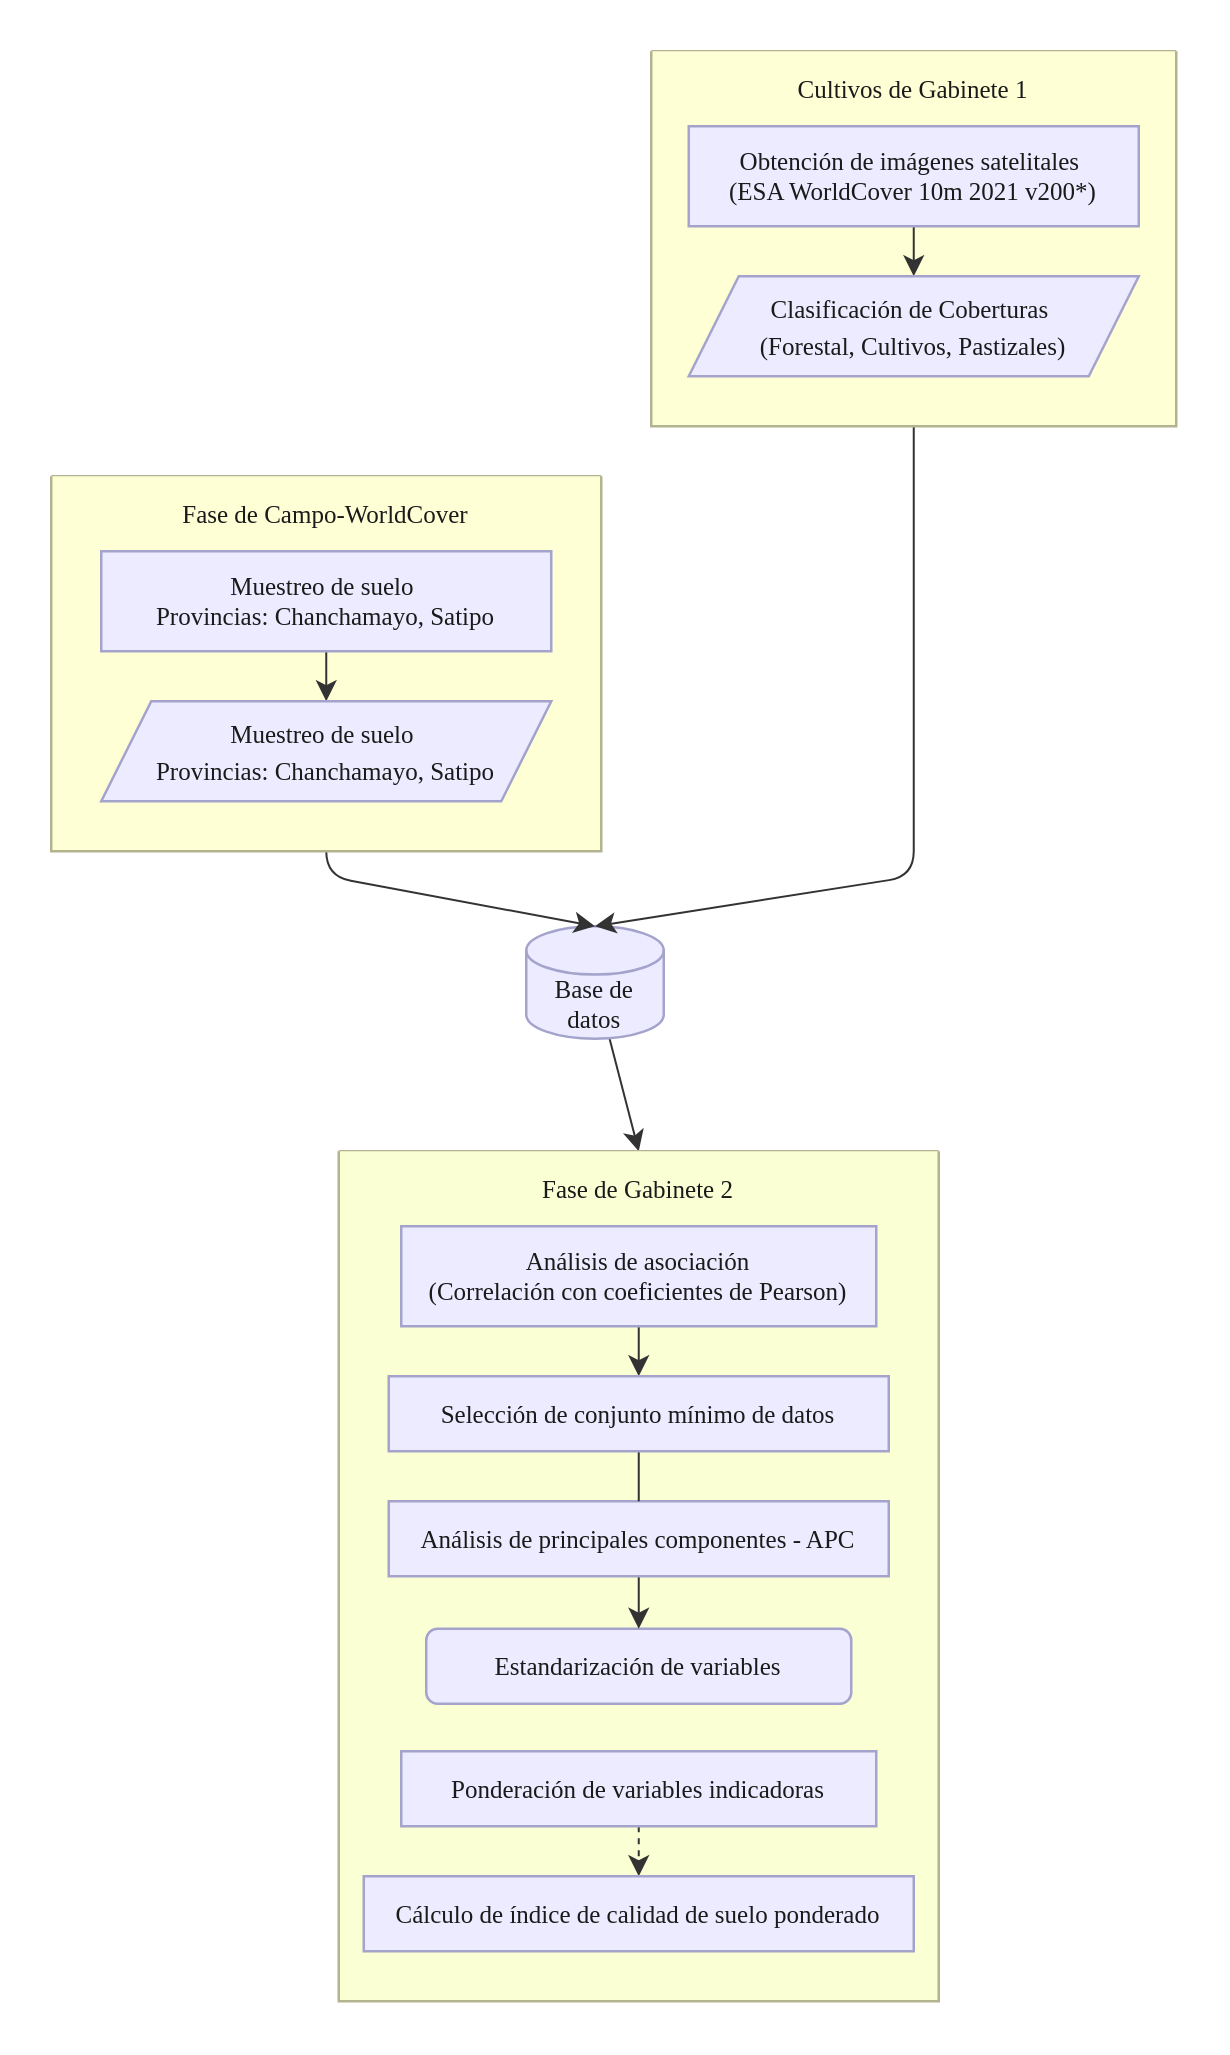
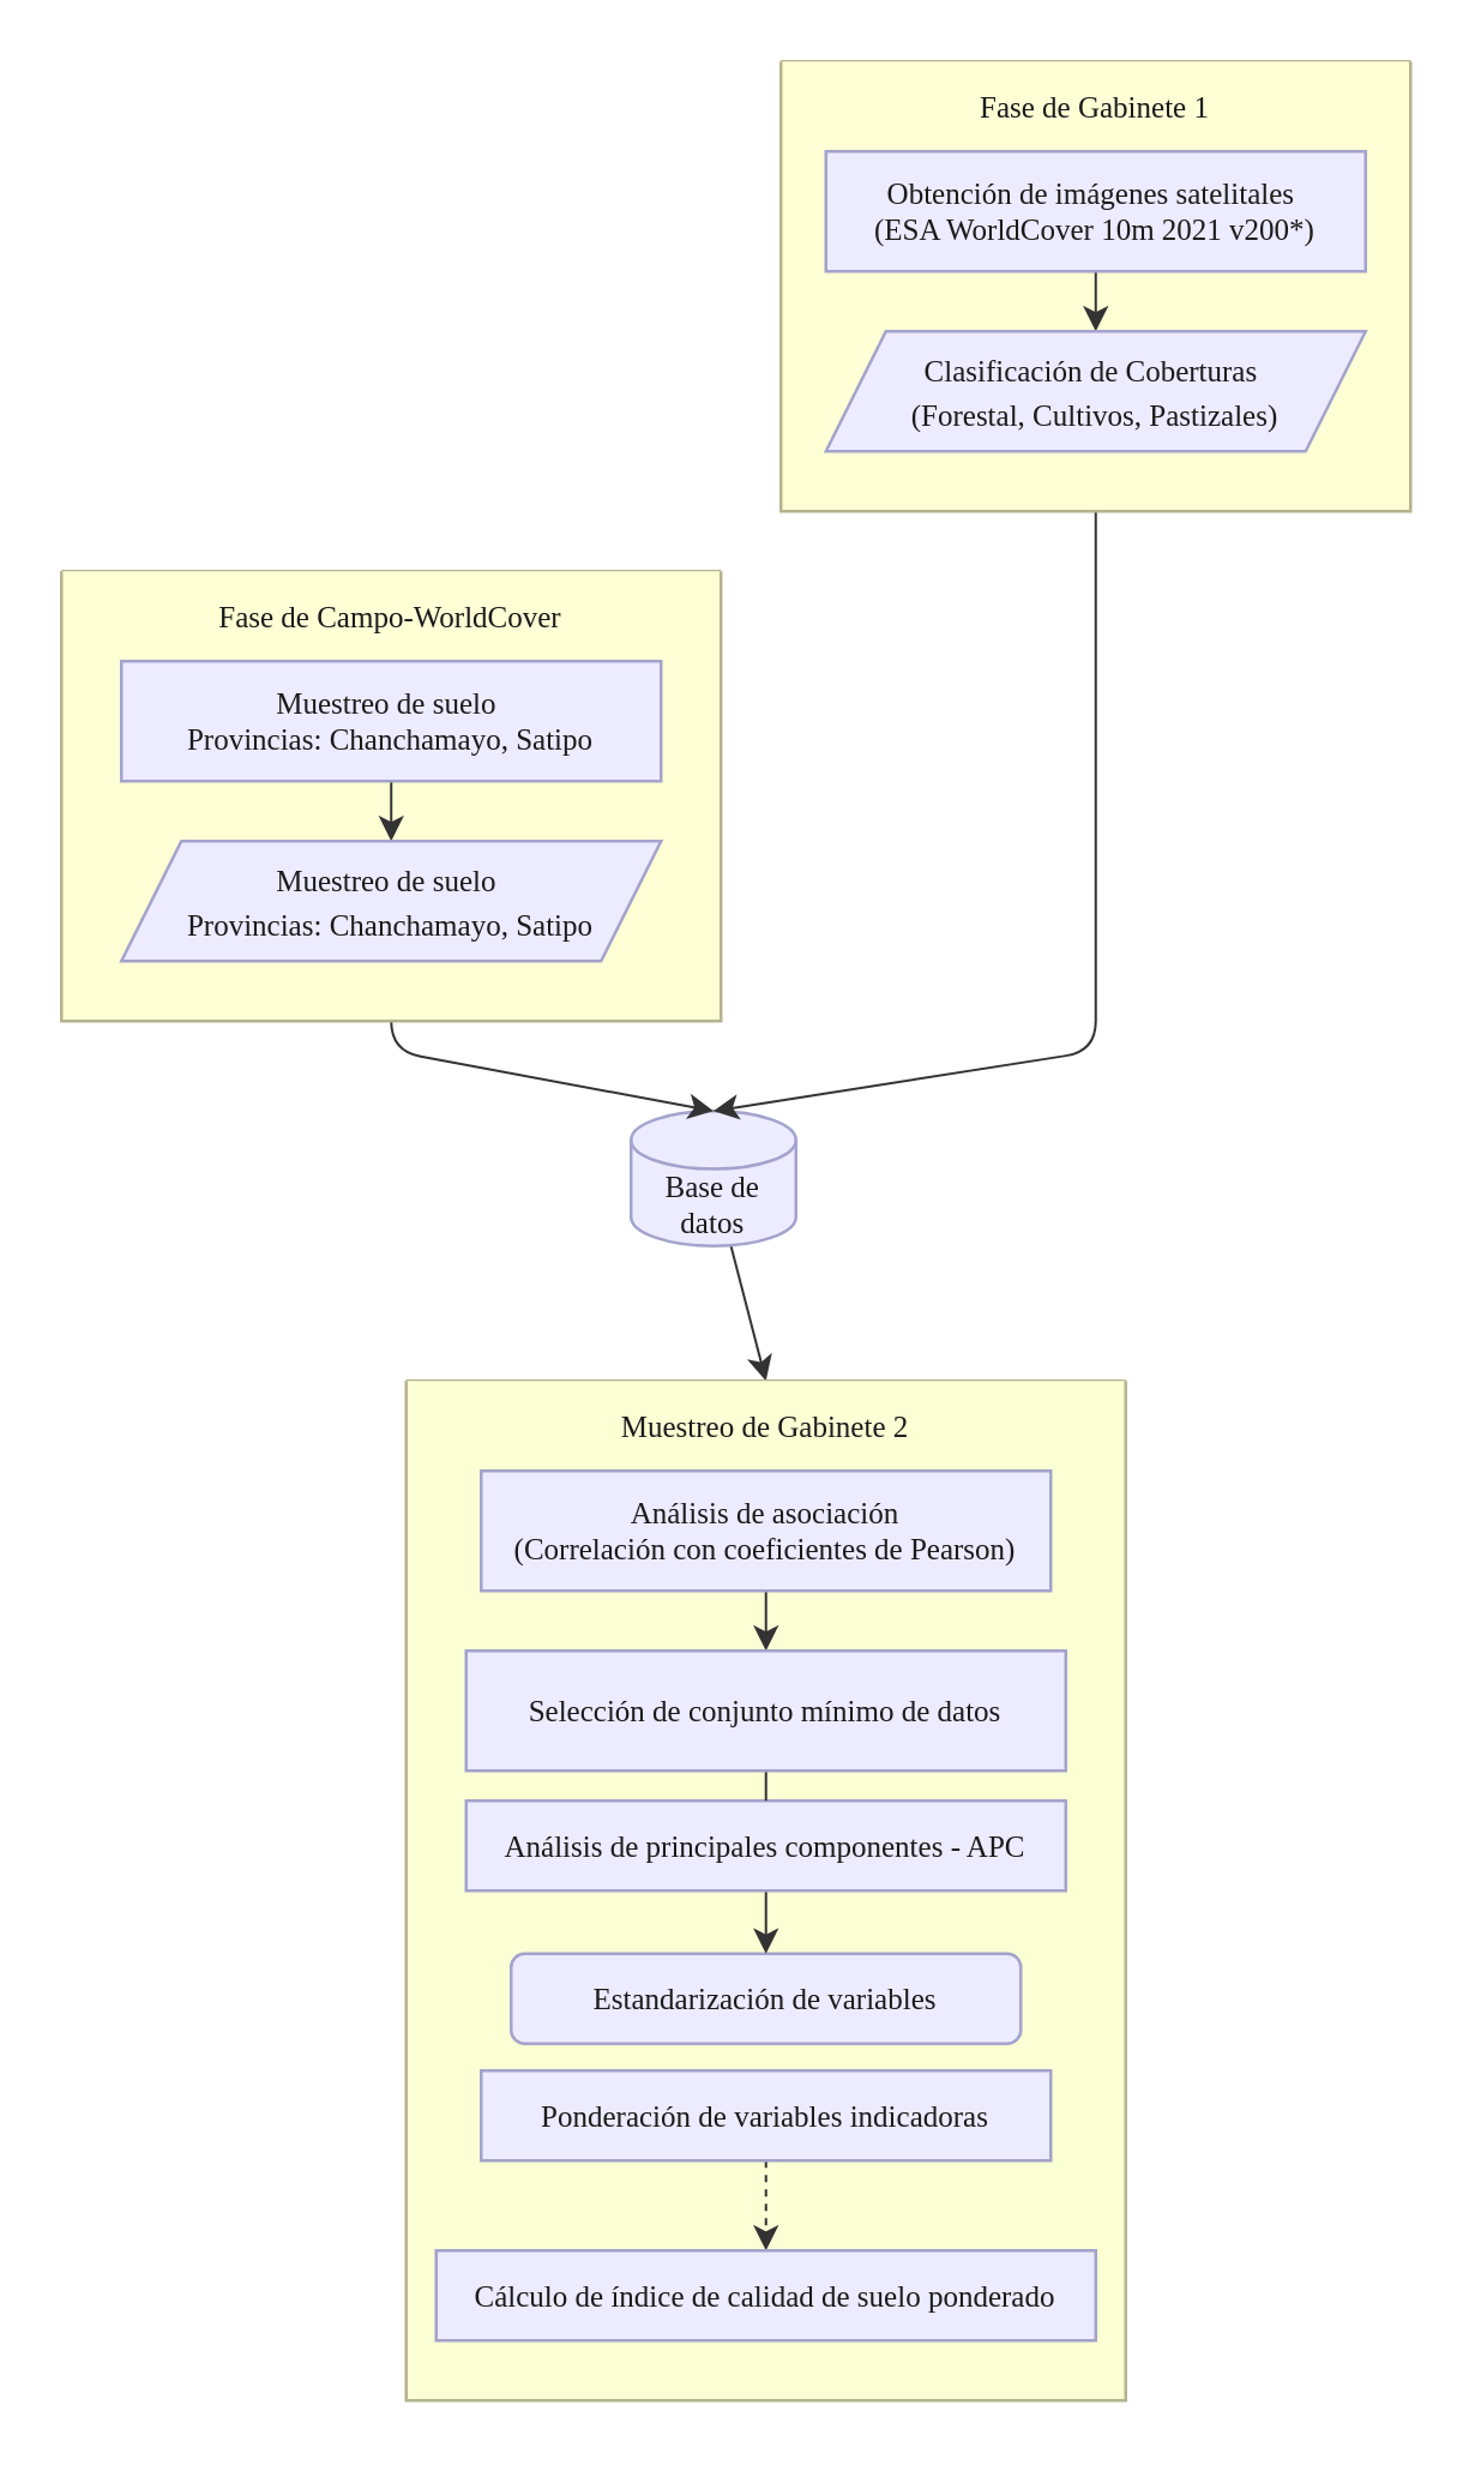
  <mxCell id="0" />
  <mxCell id="1" parent="0" />
  <mxCell id="2" style="edgeStyle=none;html=1;entryX=0.5;entryY=0;entryDx=0;entryDy=0;fontFamily=Tahoma;fontSize=10;strokeColor=#333333;strokeWidth=0.8;" edge="1" parent="1" source="3" target="16"><mxGeometry relative="1" as="geometry" /></mxCell>
  <mxCell id="3" value="&lt;font color=&quot;#1a1a1a&quot;&gt;Base de datos&lt;/font&gt;" style="shape=cylinder3;whiteSpace=wrap;html=1;boundedLbl=1;backgroundOutline=1;size=9.667;fontFamily=Tahoma;fontSize=10;fillColor=#EDEBFF;strokeColor=#A3A3CC;" vertex="1" parent="1"><mxGeometry x="210" y="370" width="55" height="45" as="geometry" /></mxCell>
  <mxCell id="4" style="edgeStyle=none;html=1;exitX=0.5;exitY=1;exitDx=0;exitDy=0;entryX=0.5;entryY=0;entryDx=0;entryDy=0;entryPerimeter=0;fontFamily=Tahoma;fontSize=10;strokeColor=#333333;strokeWidth=0.8;" edge="1" parent="1" source="8" target="3"><mxGeometry relative="1" as="geometry"><Array as="points"><mxPoint x="365" y="350" /></Array></mxGeometry></mxCell>
  <mxCell id="5" value="" style="swimlane;startSize=0;fontFamily=Tahoma;fontSize=10;strokeColor=#B3B38F;fillStyle=solid;fillColor=#FBFFD4;gradientColor=none;swimlaneFillColor=#FFFFD6;" vertex="1" parent="1"><mxGeometry x="260" y="20" width="210" height="150" as="geometry"><mxRectangle x="250" y="10" width="50" height="40" as="alternateBounds" /></mxGeometry></mxCell>
  <mxCell id="6" style="edgeStyle=none;html=1;entryX=0.5;entryY=0;entryDx=0;entryDy=0;fontFamily=Tahoma;fontSize=10;strokeColor=#333333;strokeWidth=0.8;" edge="1" parent="5" source="7" target="8"><mxGeometry relative="1" as="geometry" /></mxCell>
  <mxCell id="7" value="&lt;font color=&quot;#1a1a1a&quot;&gt;Obtención de imágenes satelitales&amp;nbsp;&lt;br&gt;(ESA WorldCover 10m 2021 v200*)&lt;/font&gt;" style="rounded=0;whiteSpace=wrap;html=1;fontFamily=Tahoma;fontSize=10;fillColor=#EDEBFF;strokeColor=#A3A3CC;" vertex="1" parent="5"><mxGeometry x="15" y="30" width="180" height="40" as="geometry" /></mxCell>
  <mxCell id="8" value="&lt;font face=&quot;Tahoma&quot; style=&quot;font-size: 10px;&quot;&gt;&lt;font color=&quot;#1a1a1a&quot;&gt;Clasificación de Coberturas&amp;nbsp;&lt;br&gt;(Forestal, Cultivos, Pastizales)&lt;/font&gt;&lt;br&gt;&lt;/font&gt;" style="shape=parallelogram;perimeter=parallelogramPerimeter;whiteSpace=wrap;html=1;fixedSize=1;fontColor=#EDEBFF;strokeColor=#A3A3CC;fillColor=#EDEBFF;" vertex="1" parent="5"><mxGeometry x="15" y="90" width="180" height="40" as="geometry" /></mxCell>
- <mxCell id="9" value="Cultivos de Gabinete 1" style="text;html=1;strokeColor=none;fillColor=none;align=center;verticalAlign=middle;whiteSpace=wrap;rounded=0;fontFamily=Tahoma;fontSize=10;fontColor=#1A1A1A;" vertex="1" parent="5"><mxGeometry x="50" width="110" height="30" as="geometry" /></mxCell>
+ <mxCell id="9" value="Fase de Gabinete 1" style="text;html=1;strokeColor=none;fillColor=none;align=center;verticalAlign=middle;whiteSpace=wrap;rounded=0;fontFamily=Tahoma;fontSize=10;fontColor=#1A1A1A;" vertex="1" parent="5"><mxGeometry x="50" width="110" height="30" as="geometry" /></mxCell>
  <mxCell id="10" style="edgeStyle=none;html=1;entryX=0.5;entryY=0;entryDx=0;entryDy=0;entryPerimeter=0;fontFamily=Tahoma;fontSize=10;exitX=0.5;exitY=1;exitDx=0;exitDy=0;strokeColor=#333333;strokeWidth=0.8;" edge="1" parent="1" source="15" target="3"><mxGeometry relative="1" as="geometry"><Array as="points"><mxPoint x="130" y="350" /></Array></mxGeometry></mxCell>
  <mxCell id="11" value="" style="swimlane;startSize=0;fontFamily=Tahoma;fontSize=10;fillColor=#FBFFD4;fillStyle=solid;strokeColor=#B3B38F;gradientColor=none;swimlaneFillColor=#FFFFD6;" vertex="1" parent="1"><mxGeometry x="20" y="190" width="220" height="150" as="geometry" /></mxCell>
  <mxCell id="12" value="Fase de Campo-WorldCover" style="text;html=1;strokeColor=none;fillColor=none;align=center;verticalAlign=middle;whiteSpace=wrap;rounded=0;fontFamily=Tahoma;fontSize=10;fontColor=#1A1A1A;" vertex="1" parent="11"><mxGeometry x="35" width="150" height="30" as="geometry" /></mxCell>
  <mxCell id="13" value="" style="edgeStyle=none;html=1;fontFamily=Tahoma;fontSize=10;strokeColor=#333333;strokeWidth=0.8;" edge="1" parent="11" source="14" target="15"><mxGeometry relative="1" as="geometry" /></mxCell>
  <mxCell id="14" value="&lt;font color=&quot;#1a1a1a&quot;&gt;Muestreo de suelo&amp;nbsp;&lt;br&gt;Provincias: Chanchamayo, Satipo&lt;/font&gt;" style="rounded=0;whiteSpace=wrap;html=1;fontFamily=Tahoma;fontSize=10;fillColor=#EDEBFF;strokeColor=#A3A3CC;" vertex="1" parent="11"><mxGeometry x="20" y="30" width="180" height="40" as="geometry" /></mxCell>
  <mxCell id="15" value="&lt;font color=&quot;#1a1a1a&quot; face=&quot;Tahoma&quot; style=&quot;font-size: 10px;&quot;&gt;Muestreo de suelo&amp;nbsp;&lt;br&gt;Provincias: Chanchamayo, Satipo&lt;/font&gt;" style="shape=parallelogram;perimeter=parallelogramPerimeter;whiteSpace=wrap;html=1;fixedSize=1;fontColor=#EDEBFF;strokeColor=#A3A3CC;fillColor=#EDEBFF;" vertex="1" parent="11"><mxGeometry x="20" y="90" width="180" height="40" as="geometry" /></mxCell>
  <mxCell id="16" value="" style="swimlane;startSize=0;fontFamily=Tahoma;fontSize=10;fillColor=#FFFFCC;strokeColor=#B3B38F;fillStyle=solid;swimlaneFillColor=#FBFFD4;" vertex="1" parent="1"><mxGeometry x="135" y="460" width="240" height="340" as="geometry" /></mxCell>
  <mxCell id="17" style="edgeStyle=none;html=1;entryX=0.5;entryY=0;entryDx=0;entryDy=0;fontFamily=Tahoma;fontSize=10;strokeColor=#333333;strokeWidth=0.8;" edge="1" parent="16" source="18" target="26"><mxGeometry relative="1" as="geometry" /></mxCell>
  <mxCell id="18" value="&lt;font color=&quot;#1a1a1a&quot;&gt;Análisis de asociación &lt;br&gt;(Correlación con coeficientes de Pearson)&lt;/font&gt;" style="rounded=0;whiteSpace=wrap;html=1;fontFamily=Tahoma;fontSize=10;fillColor=#EDEBFF;strokeColor=#A3A3CC;" vertex="1" parent="16"><mxGeometry x="25" y="30" width="190" height="40" as="geometry" /></mxCell>
  <mxCell id="19" value="&lt;font color=&quot;#1a1a1a&quot;&gt;Estandarización de variables&lt;/font&gt;" style="whiteSpace=wrap;html=1;fontFamily=Tahoma;fontSize=10;fillColor=#EDEBFF;strokeColor=#A3A3CC;rounded=1;" vertex="1" parent="16"><mxGeometry x="35" y="191" width="170" height="30" as="geometry" /></mxCell>
  <mxCell id="20" style="edgeStyle=none;html=1;exitX=0.5;exitY=1;exitDx=0;exitDy=0;entryX=0.5;entryY=0;entryDx=0;entryDy=0;fontFamily=Tahoma;fontSize=10;strokeColor=#333333;strokeWidth=0.8;dashed=1;" edge="1" parent="16" source="21" target="22"><mxGeometry relative="1" as="geometry" /></mxCell>
- <mxCell id="21" value="&lt;font color=&quot;#1a1a1a&quot;&gt;Ponderación de variables indicadoras&lt;/font&gt;" style="rounded=0;whiteSpace=wrap;html=1;fontFamily=Tahoma;fontSize=10;fillColor=#EDEBFF;strokeColor=#A3A3CC;" vertex="1" parent="16"><mxGeometry x="25" y="240" width="190" height="30" as="geometry" /></mxCell>
+ <mxCell id="21" value="&lt;font color=&quot;#1a1a1a&quot;&gt;Ponderación de variables indicadoras&lt;/font&gt;" style="rounded=0;whiteSpace=wrap;html=1;fontFamily=Tahoma;fontSize=10;fillColor=#EDEBFF;strokeColor=#A3A3CC;" vertex="1" parent="16"><mxGeometry x="25" y="230" width="190" height="30" as="geometry" /></mxCell>
  <mxCell id="22" value="&lt;font color=&quot;#1a1a1a&quot;&gt;Cálculo de índice de calidad de suelo ponderado&lt;/font&gt;" style="rounded=0;whiteSpace=wrap;html=1;fontFamily=Tahoma;fontSize=10;fillColor=#EDEBFF;strokeColor=#A3A3CC;" vertex="1" parent="16"><mxGeometry x="10" y="290" width="220" height="30" as="geometry" /></mxCell>
  <mxCell id="23" style="edgeStyle=none;html=1;exitX=0.5;exitY=1;exitDx=0;exitDy=0;entryX=0.5;entryY=0;entryDx=0;entryDy=0;fontFamily=Tahoma;fontSize=10;strokeColor=#333333;strokeWidth=0.8;" edge="1" parent="16" source="24" target="19"><mxGeometry relative="1" as="geometry" /></mxCell>
  <mxCell id="24" value="&lt;font color=&quot;#1a1a1a&quot;&gt;Análisis de principales componentes - APC&lt;/font&gt;" style="rounded=0;whiteSpace=wrap;html=1;fontFamily=Tahoma;fontSize=10;fillColor=#EDEBFF;strokeColor=#A3A3CC;" vertex="1" parent="16"><mxGeometry x="20" y="140" width="200" height="30" as="geometry" /></mxCell>
  <mxCell id="25" style="edgeStyle=none;html=1;exitX=0.5;exitY=1;exitDx=0;exitDy=0;entryX=0.5;entryY=0;entryDx=0;entryDy=0;fontFamily=Tahoma;fontSize=10;strokeColor=#333333;strokeWidth=0.8;endArrow=none;" edge="1" parent="16" source="26" target="24"><mxGeometry relative="1" as="geometry" /></mxCell>
- <mxCell id="26" value="&lt;font color=&quot;#1a1a1a&quot;&gt;Selección de conjunto mínimo de datos&lt;/font&gt;" style="rounded=0;whiteSpace=wrap;html=1;fontFamily=Tahoma;fontSize=10;fillColor=#EDEBFF;strokeColor=#A3A3CC;" vertex="1" parent="16"><mxGeometry x="20" y="90" width="200" height="30" as="geometry" /></mxCell>
- <mxCell id="27" value="Fase de Gabinete 2" style="text;html=1;strokeColor=none;fillColor=none;align=center;verticalAlign=middle;whiteSpace=wrap;rounded=0;fontFamily=Tahoma;fontSize=10;fontColor=#1A1A1A;" vertex="1" parent="16"><mxGeometry x="65" width="110" height="30" as="geometry" /></mxCell>
+ <mxCell id="26" value="&lt;font color=&quot;#1a1a1a&quot;&gt;Selección de conjunto mínimo de datos&lt;/font&gt;" style="rounded=0;whiteSpace=wrap;html=1;fontFamily=Tahoma;fontSize=10;fillColor=#EDEBFF;strokeColor=#A3A3CC;" vertex="1" parent="16"><mxGeometry x="20" y="90" width="200" height="40" as="geometry" /></mxCell>
+ <mxCell id="27" value="Muestreo de Gabinete 2" style="text;html=1;strokeColor=none;fillColor=none;align=center;verticalAlign=middle;whiteSpace=wrap;rounded=0;fontFamily=Tahoma;fontSize=10;fontColor=#1A1A1A;" vertex="1" parent="16"><mxGeometry x="65" width="110" height="30" as="geometry" /></mxCell>
